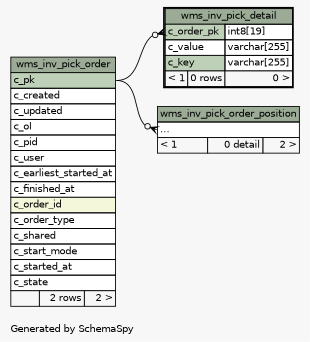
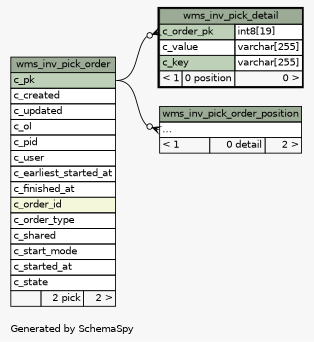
  digraph {
    bgcolor="#f7f7f7"
    fontname=Helvetica
    fontsize=11
    label="\nGenerated by SchemaSpy"
    labeljust=l
    nodesep=0.18
    rankdir=RL
    ranksep=0.46
    node [fontname=Helvetica fontsize=11 shape=plaintext]
    edge [arrowhead=none arrowsize=0.8 arrowtail=crowodot dir=back headport="c_pk:e"]
-   n1 [label=<     <TABLE BORDER="2" CELLBORDER="1" CELLSPACING="0" BGCOLOR="#ffffff">       <TR><TD COLSPAN="3" BGCOLOR="#9bab96" ALIGN="CENTER">wms_inv_pick_detail</TD></TR>       <TR><TD PORT="c_order_pk" COLSPAN="2" BGCOLOR="#bed1b8" ALIGN="LEFT">c_order_pk</TD><TD PORT="c_order_pk.type" ALIGN="LEFT">int8[19]</TD></TR>       <TR><TD PORT="c_value" COLSPAN="2" ALIGN="LEFT">c_value</TD><TD PORT="c_value.type" ALIGN="LEFT">varchar[255]</TD></TR>       <TR><TD PORT="c_key" COLSPAN="2" BGCOLOR="#bed1b8" ALIGN="LEFT">c_key</TD><TD PORT="c_key.type" ALIGN="LEFT">varchar[255]</TD></TR>       <TR><TD ALIGN="LEFT" BGCOLOR="#f7f7f7">&lt; 1</TD><TD ALIGN="RIGHT" BGCOLOR="#f7f7f7">0 rows</TD><TD ALIGN="RIGHT" BGCOLOR="#f7f7f7">0 &gt;</TD></TR>     </TABLE>>]
-   n2 [label=<     <TABLE BORDER="0" CELLBORDER="1" CELLSPACING="0" BGCOLOR="#ffffff">       <TR><TD COLSPAN="3" BGCOLOR="#9bab96" ALIGN="CENTER">wms_inv_pick_order</TD></TR>       <TR><TD PORT="c_pk" COLSPAN="3" BGCOLOR="#bed1b8" ALIGN="LEFT">c_pk</TD></TR>       <TR><TD PORT="c_created" COLSPAN="3" ALIGN="LEFT">c_created</TD></TR>       <TR><TD PORT="c_updated" COLSPAN="3" ALIGN="LEFT">c_updated</TD></TR>       <TR><TD PORT="c_ol" COLSPAN="3" ALIGN="LEFT">c_ol</TD></TR>       <TR><TD PORT="c_pid" COLSPAN="3" ALIGN="LEFT">c_pid</TD></TR>       <TR><TD PORT="c_user" COLSPAN="3" ALIGN="LEFT">c_user</TD></TR>       <TR><TD PORT="c_earliest_started_at" COLSPAN="3" ALIGN="LEFT">c_earliest_started_at</TD></TR>       <TR><TD PORT="c_finished_at" COLSPAN="3" ALIGN="LEFT">c_finished_at</TD></TR>       <TR><TD PORT="c_order_id" COLSPAN="3" BGCOLOR="#f4f7da" ALIGN="LEFT">c_order_id</TD></TR>       <TR><TD PORT="c_order_type" COLSPAN="3" ALIGN="LEFT">c_order_type</TD></TR>       <TR><TD PORT="c_shared" COLSPAN="3" ALIGN="LEFT">c_shared</TD></TR>       <TR><TD PORT="c_start_mode" COLSPAN="3" ALIGN="LEFT">c_start_mode</TD></TR>       <TR><TD PORT="c_started_at" COLSPAN="3" ALIGN="LEFT">c_started_at</TD></TR>       <TR><TD PORT="c_state" COLSPAN="3" ALIGN="LEFT">c_state</TD></TR>       <TR><TD ALIGN="LEFT" BGCOLOR="#f7f7f7">  </TD><TD ALIGN="RIGHT" BGCOLOR="#f7f7f7">2 rows</TD><TD ALIGN="RIGHT" BGCOLOR="#f7f7f7">2 &gt;</TD></TR>     </TABLE>>]
+   n1 [label=<     <TABLE BORDER="2" CELLBORDER="1" CELLSPACING="0" BGCOLOR="#ffffff">       <TR><TD COLSPAN="3" BGCOLOR="#9bab96" ALIGN="CENTER">wms_inv_pick_detail</TD></TR>       <TR><TD PORT="c_order_pk" COLSPAN="2" BGCOLOR="#bed1b8" ALIGN="LEFT">c_order_pk</TD><TD PORT="c_order_pk.type" ALIGN="LEFT">int8[19]</TD></TR>       <TR><TD PORT="c_value" COLSPAN="2" ALIGN="LEFT">c_value</TD><TD PORT="c_value.type" ALIGN="LEFT">varchar[255]</TD></TR>       <TR><TD PORT="c_key" COLSPAN="2" BGCOLOR="#bed1b8" ALIGN="LEFT">c_key</TD><TD PORT="c_key.type" ALIGN="LEFT">varchar[255]</TD></TR>       <TR><TD ALIGN="LEFT" BGCOLOR="#f7f7f7">&lt; 1</TD><TD ALIGN="RIGHT" BGCOLOR="#f7f7f7">0 position</TD><TD ALIGN="RIGHT" BGCOLOR="#f7f7f7">0 &gt;</TD></TR>     </TABLE>>]
+   n2 [label=<     <TABLE BORDER="0" CELLBORDER="1" CELLSPACING="0" BGCOLOR="#ffffff">       <TR><TD COLSPAN="3" BGCOLOR="#9bab96" ALIGN="CENTER">wms_inv_pick_order</TD></TR>       <TR><TD PORT="c_pk" COLSPAN="3" BGCOLOR="#bed1b8" ALIGN="LEFT">c_pk</TD></TR>       <TR><TD PORT="c_created" COLSPAN="3" ALIGN="LEFT">c_created</TD></TR>       <TR><TD PORT="c_updated" COLSPAN="3" ALIGN="LEFT">c_updated</TD></TR>       <TR><TD PORT="c_ol" COLSPAN="3" ALIGN="LEFT">c_ol</TD></TR>       <TR><TD PORT="c_pid" COLSPAN="3" ALIGN="LEFT">c_pid</TD></TR>       <TR><TD PORT="c_user" COLSPAN="3" ALIGN="LEFT">c_user</TD></TR>       <TR><TD PORT="c_earliest_started_at" COLSPAN="3" ALIGN="LEFT">c_earliest_started_at</TD></TR>       <TR><TD PORT="c_finished_at" COLSPAN="3" ALIGN="LEFT">c_finished_at</TD></TR>       <TR><TD PORT="c_order_id" COLSPAN="3" BGCOLOR="#f4f7da" ALIGN="LEFT">c_order_id</TD></TR>       <TR><TD PORT="c_order_type" COLSPAN="3" ALIGN="LEFT">c_order_type</TD></TR>       <TR><TD PORT="c_shared" COLSPAN="3" ALIGN="LEFT">c_shared</TD></TR>       <TR><TD PORT="c_start_mode" COLSPAN="3" ALIGN="LEFT">c_start_mode</TD></TR>       <TR><TD PORT="c_started_at" COLSPAN="3" ALIGN="LEFT">c_started_at</TD></TR>       <TR><TD PORT="c_state" COLSPAN="3" ALIGN="LEFT">c_state</TD></TR>       <TR><TD ALIGN="LEFT" BGCOLOR="#f7f7f7">  </TD><TD ALIGN="RIGHT" BGCOLOR="#f7f7f7">2 pick</TD><TD ALIGN="RIGHT" BGCOLOR="#f7f7f7">2 &gt;</TD></TR>     </TABLE>>]
    n3 [label=<     <TABLE BORDER="0" CELLBORDER="1" CELLSPACING="0" BGCOLOR="#ffffff">       <TR><TD COLSPAN="3" BGCOLOR="#9bab96" ALIGN="CENTER">wms_inv_pick_order_position</TD></TR>       <TR><TD PORT="elipses" COLSPAN="3" ALIGN="LEFT">...</TD></TR>       <TR><TD ALIGN="LEFT" BGCOLOR="#f7f7f7">&lt; 1</TD><TD ALIGN="RIGHT" BGCOLOR="#f7f7f7">0 detail</TD><TD ALIGN="RIGHT" BGCOLOR="#f7f7f7">2 &gt;</TD></TR>     </TABLE>>]
    n1 -> n2 [tailport="c_order_pk:w"]
    n3 -> n2 [tailport="elipses:w"]
  }
